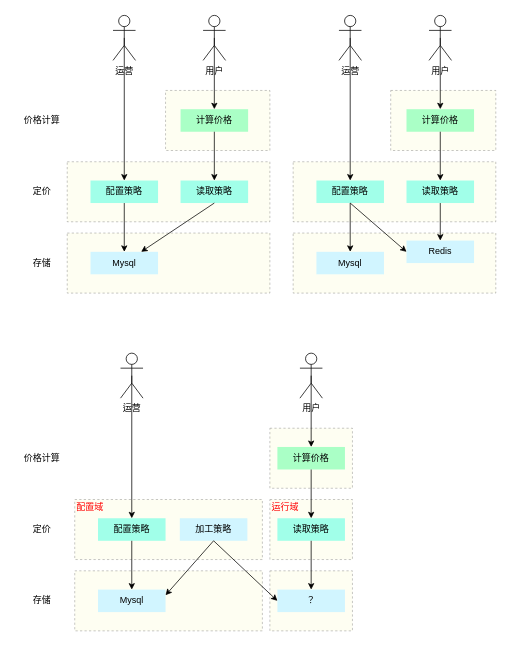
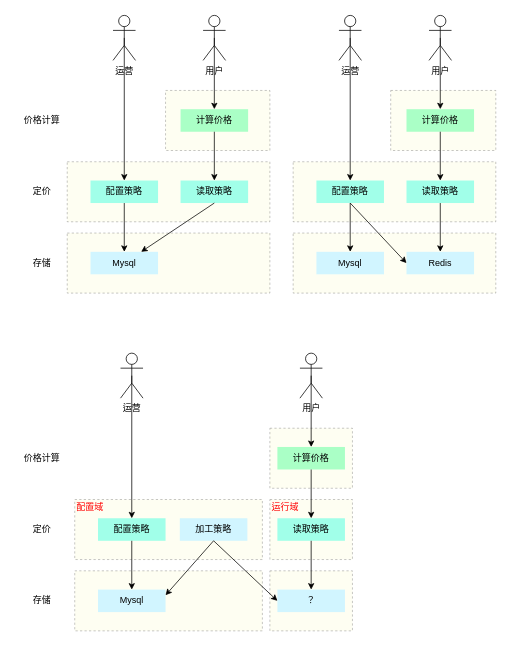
  <mxCell id="0" />
  <mxCell id="1" parent="0" />
  <mxCell id="2" value="" style="rounded=0;whiteSpace=wrap;html=1;dashed=1;fillColor=#FCFCD4;opacity=30;" parent="1" vertex="1"><mxGeometry x="359" y="665" width="110" height="80" as="geometry" /></mxCell>
  <mxCell id="3" value="" style="rounded=0;whiteSpace=wrap;html=1;dashed=1;fillColor=#FCFCD4;opacity=30;" parent="1" vertex="1"><mxGeometry x="359" y="760" width="110" height="80" as="geometry" /></mxCell>
  <mxCell id="4" value="" style="rounded=0;whiteSpace=wrap;html=1;dashed=1;fillColor=#FCFCD4;opacity=30;" parent="1" vertex="1"><mxGeometry x="390" y="310" width="270" height="80" as="geometry" /></mxCell>
  <mxCell id="5" value="" style="rounded=0;whiteSpace=wrap;html=1;dashed=1;fillColor=#FCFCD4;opacity=30;" parent="1" vertex="1"><mxGeometry x="89" y="310" width="270" height="80" as="geometry" /></mxCell>
  <mxCell id="6" value="" style="rounded=0;whiteSpace=wrap;html=1;dashed=1;fillColor=#FCFCD4;opacity=30;" parent="1" vertex="1"><mxGeometry x="89" y="215" width="270" height="80" as="geometry" /></mxCell>
  <mxCell id="7" value="配置策略" style="rounded=0;whiteSpace=wrap;html=1;fillColor=#A1FFE9;strokeColor=none;" parent="1" vertex="1"><mxGeometry x="120" y="240" width="90" height="30" as="geometry" /></mxCell>
  <mxCell id="8" value="读取策略" style="rounded=0;whiteSpace=wrap;html=1;fillColor=#A1FFE9;strokeColor=none;" parent="1" vertex="1"><mxGeometry x="240" y="240" width="90" height="30" as="geometry" /></mxCell>
  <mxCell id="9" value="Mysql" style="rounded=0;whiteSpace=wrap;html=1;fillColor=#D1F5FF;strokeColor=none;" parent="1" vertex="1"><mxGeometry x="120" y="335" width="90" height="30" as="geometry" /></mxCell>
  <mxCell id="10" value="定价" style="text;html=1;align=center;verticalAlign=middle;resizable=0;points=[];autosize=1;strokeColor=none;fillColor=none;" parent="1" vertex="1"><mxGeometry x="30" y="240" width="50" height="30" as="geometry" /></mxCell>
  <mxCell id="11" value="存储" style="text;html=1;align=center;verticalAlign=middle;resizable=0;points=[];autosize=1;strokeColor=none;fillColor=none;" parent="1" vertex="1"><mxGeometry x="30" y="335" width="50" height="30" as="geometry" /></mxCell>
  <mxCell id="12" value="" style="rounded=0;whiteSpace=wrap;html=1;dashed=1;fillColor=#FCFCD4;opacity=30;" parent="1" vertex="1"><mxGeometry x="220" y="120" width="139" height="80" as="geometry" /></mxCell>
  <mxCell id="13" value="计算价格" style="rounded=0;whiteSpace=wrap;html=1;fillColor=#AAFFC6;strokeColor=none;" parent="1" vertex="1"><mxGeometry x="240" y="145" width="90" height="30" as="geometry" /></mxCell>
  <mxCell id="14" value="价格计算" style="text;html=1;align=center;verticalAlign=middle;resizable=0;points=[];autosize=1;strokeColor=none;fillColor=none;" parent="1" vertex="1"><mxGeometry x="20" y="145" width="70" height="30" as="geometry" /></mxCell>
  <mxCell id="15" value="运营" style="shape=umlActor;verticalLabelPosition=bottom;verticalAlign=top;html=1;outlineConnect=0;" parent="1" vertex="1"><mxGeometry x="150" y="20" width="30" height="60" as="geometry" /></mxCell>
  <mxCell id="16" value="用户" style="shape=umlActor;verticalLabelPosition=bottom;verticalAlign=top;html=1;outlineConnect=0;" parent="1" vertex="1"><mxGeometry x="270" y="20" width="30" height="60" as="geometry" /></mxCell>
  <mxCell id="17" value="" style="endArrow=classic;html=1;rounded=0;exitX=0.5;exitY=0.5;exitDx=0;exitDy=0;exitPerimeter=0;entryX=0.5;entryY=0;entryDx=0;entryDy=0;" parent="1" source="15" target="7" edge="1"><mxGeometry width="50" height="50" relative="1" as="geometry"><mxPoint x="-150" y="220" as="sourcePoint" /><mxPoint x="-100" y="170" as="targetPoint" /></mxGeometry></mxCell>
  <mxCell id="18" value="" style="endArrow=classic;html=1;rounded=0;exitX=0.5;exitY=0.5;exitDx=0;exitDy=0;exitPerimeter=0;entryX=0.5;entryY=0;entryDx=0;entryDy=0;" parent="1" source="16" target="13" edge="1"><mxGeometry width="50" height="50" relative="1" as="geometry"><mxPoint x="-50" y="190" as="sourcePoint" /><mxPoint x="0" y="140" as="targetPoint" /></mxGeometry></mxCell>
  <mxCell id="19" value="" style="endArrow=classic;html=1;rounded=0;exitX=0.5;exitY=1;exitDx=0;exitDy=0;entryX=0.5;entryY=0;entryDx=0;entryDy=0;" parent="1" source="7" target="9" edge="1"><mxGeometry width="50" height="50" relative="1" as="geometry"><mxPoint x="-120" y="460" as="sourcePoint" /><mxPoint y="410" as="targetPoint" x="-70" /></mxGeometry></mxCell>
  <mxCell id="20" value="" style="endArrow=classic;html=1;rounded=0;exitX=0.5;exitY=1;exitDx=0;exitDy=0;entryX=0.5;entryY=0;entryDx=0;entryDy=0;" parent="1" source="13" target="8" edge="1"><mxGeometry width="50" height="50" relative="1" as="geometry"><mxPoint x="140" y="490" as="sourcePoint" /><mxPoint x="190" y="440" as="targetPoint" /></mxGeometry></mxCell>
  <mxCell id="21" value="" style="endArrow=classic;html=1;rounded=0;exitX=0.5;exitY=1;exitDx=0;exitDy=0;entryX=0.75;entryY=0;entryDx=0;entryDy=0;" parent="1" source="8" target="9" edge="1"><mxGeometry width="50" height="50" relative="1" as="geometry"><mxPoint x="140" y="540" as="sourcePoint" /><mxPoint x="190" y="490" as="targetPoint" /></mxGeometry></mxCell>
  <mxCell id="22" value="" style="rounded=0;whiteSpace=wrap;html=1;dashed=1;fillColor=#FCFCD4;opacity=30;" parent="1" vertex="1"><mxGeometry x="390" y="215" width="270" height="80" as="geometry" /></mxCell>
  <mxCell id="23" value="配置策略" style="rounded=0;whiteSpace=wrap;html=1;fillColor=#A1FFE9;strokeColor=none;" parent="1" vertex="1"><mxGeometry x="421" y="240" width="90" height="30" as="geometry" /></mxCell>
  <mxCell id="24" value="读取策略" style="rounded=0;whiteSpace=wrap;html=1;fillColor=#A1FFE9;strokeColor=none;" parent="1" vertex="1"><mxGeometry x="541" y="240" width="90" height="30" as="geometry" /></mxCell>
  <mxCell id="25" value="Mysql" style="rounded=0;whiteSpace=wrap;html=1;fillColor=#D1F5FF;strokeColor=none;" parent="1" vertex="1"><mxGeometry x="421" y="335" width="90" height="30" as="geometry" /></mxCell>
  <mxCell id="26" value="" style="rounded=0;whiteSpace=wrap;html=1;dashed=1;fillColor=#FCFCD4;opacity=30;" parent="1" vertex="1"><mxGeometry x="520" y="120" width="140" height="80" as="geometry" /></mxCell>
  <mxCell id="27" value="计算价格" style="rounded=0;whiteSpace=wrap;html=1;fillColor=#AAFFC6;strokeColor=none;" parent="1" vertex="1"><mxGeometry x="541" y="145" width="90" height="30" as="geometry" /></mxCell>
  <mxCell id="28" value="运营" style="shape=umlActor;verticalLabelPosition=bottom;verticalAlign=top;html=1;outlineConnect=0;" parent="1" vertex="1"><mxGeometry x="451" y="20" width="30" height="60" as="geometry" /></mxCell>
  <mxCell id="29" value="用户" style="shape=umlActor;verticalLabelPosition=bottom;verticalAlign=top;html=1;outlineConnect=0;" parent="1" vertex="1"><mxGeometry x="571" y="20" width="30" height="60" as="geometry" /></mxCell>
  <mxCell id="30" value="" style="endArrow=classic;html=1;rounded=0;exitX=0.5;exitY=0.5;exitDx=0;exitDy=0;exitPerimeter=0;entryX=0.5;entryY=0;entryDx=0;entryDy=0;" parent="1" source="28" target="23" edge="1"><mxGeometry width="50" height="50" relative="1" as="geometry"><mxPoint x="151" y="220" as="sourcePoint" /><mxPoint x="201" y="170" as="targetPoint" /></mxGeometry></mxCell>
  <mxCell id="31" value="" style="endArrow=classic;html=1;rounded=0;exitX=0.5;exitY=0.5;exitDx=0;exitDy=0;exitPerimeter=0;entryX=0.5;entryY=0;entryDx=0;entryDy=0;" parent="1" source="29" target="27" edge="1"><mxGeometry width="50" height="50" relative="1" as="geometry"><mxPoint x="251" y="190" as="sourcePoint" /><mxPoint x="301" y="140" as="targetPoint" /></mxGeometry></mxCell>
  <mxCell id="32" value="" style="endArrow=classic;html=1;rounded=0;exitX=0.5;exitY=1;exitDx=0;exitDy=0;entryX=0.5;entryY=0;entryDx=0;entryDy=0;" parent="1" source="23" target="25" edge="1"><mxGeometry width="50" height="50" relative="1" as="geometry"><mxPoint x="181" y="460" as="sourcePoint" /><mxPoint x="231" y="410" as="targetPoint" /></mxGeometry></mxCell>
  <mxCell id="33" value="" style="endArrow=classic;html=1;rounded=0;exitX=0.5;exitY=1;exitDx=0;exitDy=0;entryX=0.5;entryY=0;entryDx=0;entryDy=0;" parent="1" source="27" target="24" edge="1"><mxGeometry width="50" height="50" relative="1" as="geometry"><mxPoint x="441" y="490" as="sourcePoint" /><mxPoint x="491" y="440" as="targetPoint" /></mxGeometry></mxCell>
  <mxCell id="34" value="" style="endArrow=classic;html=1;rounded=0;exitX=0.5;exitY=1;exitDx=0;exitDy=0;entryX=0.5;entryY=0;entryDx=0;entryDy=0;" parent="1" source="24" target="35" edge="1"><mxGeometry width="50" height="50" relative="1" as="geometry"><mxPoint x="441" y="540" as="sourcePoint" /><mxPoint x="491" y="490" as="targetPoint" /></mxGeometry></mxCell>
- <mxCell id="35" value="Redis" style="rounded=0;whiteSpace=wrap;html=1;fillColor=#D1F5FF;strokeColor=none;" parent="1" vertex="1"><mxGeometry x="541" y="320" width="90" height="30" as="geometry" /></mxCell>
+ <mxCell id="35" value="Redis" style="rounded=0;whiteSpace=wrap;html=1;fillColor=#D1F5FF;strokeColor=none;" parent="1" vertex="1"><mxGeometry x="541" y="335" width="90" height="30" as="geometry" /></mxCell>
  <mxCell id="36" value="" style="endArrow=classic;html=1;rounded=0;exitX=0.5;exitY=1;exitDx=0;exitDy=0;entryX=0;entryY=0.5;entryDx=0;entryDy=0;" parent="1" source="23" target="35" edge="1"><mxGeometry width="50" height="50" relative="1" as="geometry"><mxPoint x="170" y="470" as="sourcePoint" /><mxPoint x="220" y="420" as="targetPoint" /><Array as="points" /></mxGeometry></mxCell>
  <mxCell id="37" value="" style="rounded=0;whiteSpace=wrap;html=1;dashed=1;fillColor=#FCFCD4;opacity=30;" parent="1" vertex="1"><mxGeometry x="99" y="760" width="250" height="80" as="geometry" /></mxCell>
  <mxCell id="38" value="" style="rounded=0;whiteSpace=wrap;html=1;dashed=1;fillColor=#FCFCD4;opacity=30;align=left;" parent="1" vertex="1"><mxGeometry x="99" y="665" width="250" height="80" as="geometry" /></mxCell>
  <mxCell id="39" value="配置策略" style="rounded=0;whiteSpace=wrap;html=1;fillColor=#A1FFE9;strokeColor=none;" parent="1" vertex="1"><mxGeometry x="130" y="690" width="90" height="30" as="geometry" /></mxCell>
  <mxCell id="40" value="读取策略" style="rounded=0;whiteSpace=wrap;html=1;fillColor=#A1FFE9;strokeColor=none;" parent="1" vertex="1"><mxGeometry x="369" y="690" width="90" height="30" as="geometry" /></mxCell>
  <mxCell id="41" value="Mysql" style="rounded=0;whiteSpace=wrap;html=1;fillColor=#D1F5FF;strokeColor=none;" parent="1" vertex="1"><mxGeometry x="130" y="785" width="90" height="30" as="geometry" /></mxCell>
  <mxCell id="42" value="" style="rounded=0;whiteSpace=wrap;html=1;dashed=1;fillColor=#FCFCD4;opacity=30;" parent="1" vertex="1"><mxGeometry x="359" y="570" width="110" height="80" as="geometry" /></mxCell>
  <mxCell id="43" value="计算价格" style="rounded=0;whiteSpace=wrap;html=1;fillColor=#AAFFC6;strokeColor=none;" parent="1" vertex="1"><mxGeometry x="369" y="595" width="90" height="30" as="geometry" /></mxCell>
  <mxCell id="44" value="运营" style="shape=umlActor;verticalLabelPosition=bottom;verticalAlign=top;html=1;outlineConnect=0;" parent="1" vertex="1"><mxGeometry x="160" y="470" width="30" height="60" as="geometry" /></mxCell>
  <mxCell id="45" value="用户" style="shape=umlActor;verticalLabelPosition=bottom;verticalAlign=top;html=1;outlineConnect=0;" parent="1" vertex="1"><mxGeometry x="399" y="470" width="30" height="60" as="geometry" /></mxCell>
  <mxCell id="46" value="" style="endArrow=classic;html=1;rounded=0;exitX=0.5;exitY=0.5;exitDx=0;exitDy=0;exitPerimeter=0;entryX=0.5;entryY=0;entryDx=0;entryDy=0;" parent="1" source="44" target="39" edge="1"><mxGeometry width="50" height="50" relative="1" as="geometry"><mxPoint x="-140" y="670" as="sourcePoint" /><mxPoint x="-90" y="620" as="targetPoint" /></mxGeometry></mxCell>
  <mxCell id="47" value="" style="endArrow=classic;html=1;rounded=0;exitX=0.5;exitY=0.5;exitDx=0;exitDy=0;exitPerimeter=0;entryX=0.5;entryY=0;entryDx=0;entryDy=0;" parent="1" source="45" target="43" edge="1"><mxGeometry width="50" height="50" relative="1" as="geometry"><mxPoint x="79" y="640" as="sourcePoint" /><mxPoint x="129" y="590" as="targetPoint" /></mxGeometry></mxCell>
  <mxCell id="48" value="" style="endArrow=classic;html=1;rounded=0;exitX=0.5;exitY=1;exitDx=0;exitDy=0;entryX=0.5;entryY=0;entryDx=0;entryDy=0;" parent="1" source="39" target="41" edge="1"><mxGeometry width="50" height="50" relative="1" as="geometry"><mxPoint x="-110" y="910" as="sourcePoint" /><mxPoint x="-60" y="860" as="targetPoint" /></mxGeometry></mxCell>
  <mxCell id="49" value="" style="endArrow=classic;html=1;rounded=0;exitX=0.5;exitY=1;exitDx=0;exitDy=0;entryX=0.5;entryY=0;entryDx=0;entryDy=0;" parent="1" source="43" target="40" edge="1"><mxGeometry width="50" height="50" relative="1" as="geometry"><mxPoint x="269" y="940" as="sourcePoint" /><mxPoint x="319" y="890" as="targetPoint" /></mxGeometry></mxCell>
  <mxCell id="50" value="" style="endArrow=classic;html=1;rounded=0;exitX=0.5;exitY=1;exitDx=0;exitDy=0;entryX=0.5;entryY=0;entryDx=0;entryDy=0;" parent="1" source="40" target="51" edge="1"><mxGeometry width="50" height="50" relative="1" as="geometry"><mxPoint x="269" y="990" as="sourcePoint" /><mxPoint x="319" y="940" as="targetPoint" /></mxGeometry></mxCell>
  <mxCell id="51" value="？" style="rounded=0;whiteSpace=wrap;html=1;fillColor=#D1F5FF;strokeColor=none;" parent="1" vertex="1"><mxGeometry x="369" y="785" width="90" height="30" as="geometry" /></mxCell>
  <mxCell id="52" value="加工策略" style="rounded=0;whiteSpace=wrap;html=1;fillColor=#d1f5ff;strokeColor=none;" parent="1" vertex="1"><mxGeometry x="239" y="690" width="90" height="30" as="geometry" /></mxCell>
  <mxCell id="53" value="" style="endArrow=classic;html=1;rounded=0;exitX=0.5;exitY=1;exitDx=0;exitDy=0;entryX=1;entryY=0.25;entryDx=0;entryDy=0;" parent="1" source="52" target="41" edge="1"><mxGeometry width="50" height="50" relative="1" as="geometry"><mxPoint x="-71" y="1000" as="sourcePoint" /><mxPoint x="-21" y="950" as="targetPoint" /></mxGeometry></mxCell>
  <mxCell id="54" value="" style="endArrow=classic;html=1;rounded=0;exitX=0.5;exitY=1;exitDx=0;exitDy=0;entryX=0;entryY=0.5;entryDx=0;entryDy=0;" parent="1" source="52" target="51" edge="1"><mxGeometry width="50" height="50" relative="1" as="geometry"><mxPoint x="294" y="730" as="sourcePoint" /><mxPoint x="230" y="802.5" as="targetPoint" /></mxGeometry></mxCell>
  <mxCell id="55" value="&lt;span style=&quot;text-align: left;&quot;&gt;配置域&lt;/span&gt;" style="text;html=1;align=center;verticalAlign=middle;resizable=0;points=[];autosize=1;strokeColor=none;fillColor=none;fontColor=#FF0000;" parent="1" vertex="1"><mxGeometry x="89" y="660" width="60" height="30" as="geometry" /></mxCell>
  <mxCell id="56" value="&lt;span style=&quot;text-align: left;&quot;&gt;运行域&lt;/span&gt;" style="text;html=1;align=center;verticalAlign=middle;resizable=0;points=[];autosize=1;strokeColor=none;fillColor=none;fontColor=#FF0000;" parent="1" vertex="1"><mxGeometry x="349" y="660" width="60" height="30" as="geometry" /></mxCell>
  <mxCell id="57" value="定价" style="text;html=1;align=center;verticalAlign=middle;resizable=0;points=[];autosize=1;strokeColor=none;fillColor=none;" vertex="1" parent="1"><mxGeometry x="30" y="690" width="50" height="30" as="geometry" /></mxCell>
  <mxCell id="58" value="存储" style="text;html=1;align=center;verticalAlign=middle;resizable=0;points=[];autosize=1;strokeColor=none;fillColor=none;" vertex="1" parent="1"><mxGeometry x="30" y="785" width="50" height="30" as="geometry" /></mxCell>
  <mxCell id="59" value="价格计算" style="text;html=1;align=center;verticalAlign=middle;resizable=0;points=[];autosize=1;strokeColor=none;fillColor=none;" vertex="1" parent="1"><mxGeometry x="20" y="595" width="70" height="30" as="geometry" /></mxCell>
